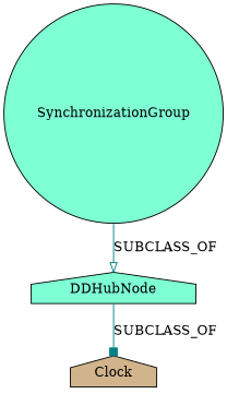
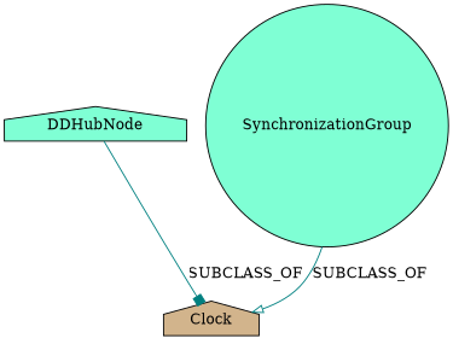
  strict digraph {
    node [fillcolor=aquamarine shape=house style=filled]
    edge [color=teal]
    Clock [fillcolor=tan]
    DDHubNode
    SynchronizationGroup [shape=circle]
    DDHubNode -> Clock [arrowhead=box label=SUBCLASS_OF]
-   SynchronizationGroup -> DDHubNode [arrowhead=onormal label=SUBCLASS_OF]
+   SynchronizationGroup -> Clock [arrowhead=onormal label=SUBCLASS_OF]
  }
